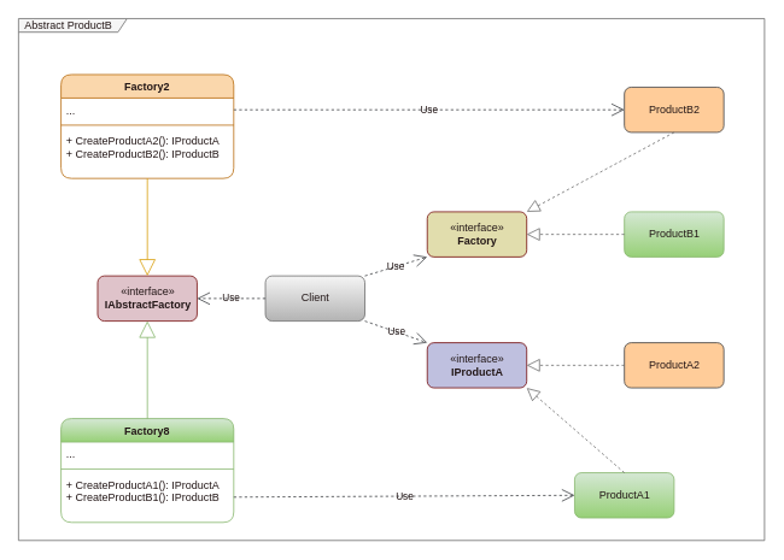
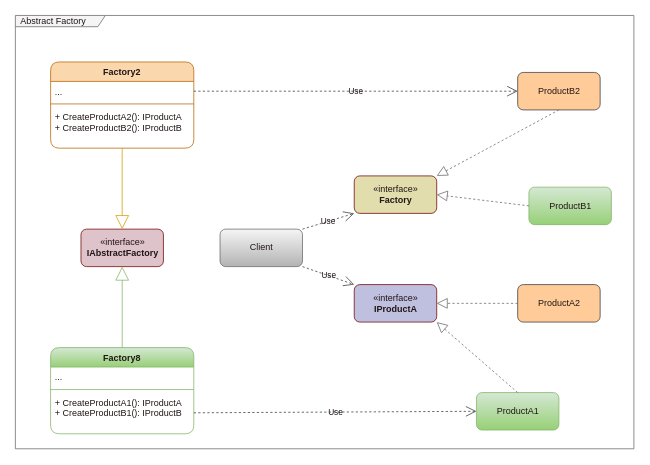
  <mxCell id="0" />
  <mxCell id="1" parent="0" />
  <mxCell id="2" value="" style="group;fontColor=#221616;labelBackgroundColor=none;strokeColor=none;fillColor=none;" parent="1" vertex="1" connectable="0"><mxGeometry x="20" y="20" width="825" height="578" as="geometry" /></mxCell>
- <mxCell id="3" value="&lt;span style=&quot;&quot;&gt;Abstract ProductB&lt;/span&gt;" style="shape=umlFrame;whiteSpace=wrap;html=1;width=120;height=15;boundedLbl=1;verticalAlign=middle;align=left;spacingLeft=5;swimlaneLine=0;fontColor=#221616;shadow=0;fillColor=#f5f5f5;strokeColor=#666666;rounded=1;labelBackgroundColor=none;" parent="2" vertex="1"><mxGeometry width="825.0" height="578" as="geometry" /></mxCell>
+ <mxCell id="3" value="&lt;span style=&quot;&quot;&gt;Abstract Factory&lt;/span&gt;" style="shape=umlFrame;whiteSpace=wrap;html=1;width=120;height=15;boundedLbl=1;verticalAlign=middle;align=left;spacingLeft=5;swimlaneLine=0;fontColor=#221616;shadow=0;fillColor=#f5f5f5;strokeColor=#666666;rounded=1;labelBackgroundColor=none;" parent="2" vertex="1"><mxGeometry width="825.0" height="578" as="geometry" /></mxCell>
  <mxCell id="4" value="«interface»&lt;br&gt;&lt;b&gt;IAbstractFactory&lt;/b&gt;" style="html=1;fillColor=#dfc3ca;fontColor=#221616;strokeColor=#6F0000;labelBackgroundColor=none;rounded=1;" parent="2" vertex="1"><mxGeometry x="87.5" y="285" width="110" height="50" as="geometry" /></mxCell>
  <mxCell id="5" value="«interface»&lt;br&gt;&lt;b&gt;IProductA&lt;/b&gt;" style="html=1;fillColor=#bfc0df;fontColor=#221616;strokeColor=#6F0000;labelBackgroundColor=none;rounded=1;" parent="2" vertex="1"><mxGeometry x="452" y="359" width="110" height="50" as="geometry" /></mxCell>
  <mxCell id="6" value="«interface»&lt;br&gt;&lt;b&gt;Factory&lt;/b&gt;" style="html=1;fillColor=#e1ddad;fontColor=#221616;strokeColor=#6F0000;labelBackgroundColor=none;rounded=1;" parent="2" vertex="1"><mxGeometry x="452" y="214" width="110" height="50" as="geometry" /></mxCell>
  <mxCell id="7" value="Client" style="html=1;labelBackgroundColor=none;fillColor=#f5f5f5;gradientColor=#b3b3b3;strokeColor=#666666;fontColor=#221616;rounded=1;" parent="2" vertex="1"><mxGeometry x="273" y="285" width="110" height="50" as="geometry" /></mxCell>
- <mxCell id="8" value="Use" style="endArrow=open;endSize=12;dashed=1;html=1;strokeColor=#36393d;exitX=0;exitY=0.5;exitDx=0;exitDy=0;fillColor=#eeeeee;fontColor=#221616;labelBackgroundColor=none;" parent="2" source="7" target="4" edge="1"><mxGeometry width="160" relative="1" as="geometry"><mxPoint x="362" y="260" as="sourcePoint" /><mxPoint x="522" y="260" as="targetPoint" /></mxGeometry></mxCell>
  <mxCell id="9" value="Use" style="endArrow=open;endSize=12;dashed=1;html=1;strokeColor=#36393d;fillColor=#eeeeee;entryX=0;entryY=1;entryDx=0;entryDy=0;exitX=1;exitY=0;exitDx=0;exitDy=0;fontColor=#221616;labelBackgroundColor=none;" parent="2" source="7" target="6" edge="1"><mxGeometry width="160" relative="1" as="geometry"><mxPoint x="642" y="185" as="sourcePoint" /><mxPoint x="221" y="258" as="targetPoint" /></mxGeometry></mxCell>
  <mxCell id="10" value="Factory8" style="swimlane;fontStyle=1;align=center;verticalAlign=top;childLayout=stackLayout;horizontal=1;startSize=26;horizontalStack=0;resizeParent=1;resizeParentMax=0;resizeLast=0;collapsible=1;marginBottom=0;labelBackgroundColor=none;labelBorderColor=none;fillColor=#d5e8d4;strokeColor=#82b366;gradientColor=#97d077;fontColor=#221616;rounded=1;" parent="2" vertex="1"><mxGeometry x="47" y="443" width="191" height="115" as="geometry" /></mxCell>
  <mxCell id="11" value="..." style="text;strokeColor=none;fillColor=none;align=left;verticalAlign=top;spacingLeft=4;spacingRight=4;overflow=hidden;rotatable=0;points=[[0,0.5],[1,0.5]];portConstraint=eastwest;labelBackgroundColor=none;labelBorderColor=none;fontColor=#221616;" parent="10" vertex="1"><mxGeometry y="26" width="191" height="26" as="geometry" /></mxCell>
  <mxCell id="12" value="" style="line;strokeWidth=1;fillColor=none;align=left;verticalAlign=middle;spacingTop=-1;spacingLeft=3;spacingRight=3;rotatable=0;labelPosition=right;points=[];portConstraint=eastwest;strokeColor=inherit;fontColor=#221616;labelBackgroundColor=none;" parent="10" vertex="1"><mxGeometry y="52" width="191" height="8" as="geometry" /></mxCell>
  <mxCell id="13" value="+ CreateProductA1(): IProductA&#10;+ CreateProductB1(): IProductB" style="text;strokeColor=none;fillColor=none;align=left;verticalAlign=top;spacingLeft=4;spacingRight=4;overflow=hidden;rotatable=0;points=[[0,0.5],[1,0.5]];portConstraint=eastwest;fontColor=#221616;labelBackgroundColor=none;" parent="10" vertex="1"><mxGeometry y="60" width="191" height="55" as="geometry" /></mxCell>
  <mxCell id="14" value="Use" style="endArrow=open;endSize=12;dashed=1;html=1;strokeColor=#36393d;fillColor=#eeeeee;entryX=0;entryY=0;entryDx=0;entryDy=0;exitX=1;exitY=1;exitDx=0;exitDy=0;fontColor=#221616;labelBackgroundColor=none;" parent="2" source="7" target="5" edge="1"><mxGeometry width="160" relative="1" as="geometry"><mxPoint x="667" y="239" as="sourcePoint" /><mxPoint x="211" y="248" as="targetPoint" /></mxGeometry></mxCell>
  <mxCell id="15" value="Factory2" style="swimlane;fontStyle=1;align=center;verticalAlign=top;childLayout=stackLayout;horizontal=1;startSize=26;horizontalStack=0;resizeParent=1;resizeParentMax=0;resizeLast=0;collapsible=1;marginBottom=0;labelBackgroundColor=none;labelBorderColor=none;fillColor=#fad7ac;strokeColor=#b46504;fontColor=#221616;rounded=1;" parent="2" vertex="1"><mxGeometry x="47" y="62" width="191" height="115" as="geometry" /></mxCell>
  <mxCell id="16" value="..." style="text;strokeColor=none;fillColor=none;align=left;verticalAlign=top;spacingLeft=4;spacingRight=4;overflow=hidden;rotatable=0;points=[[0,0.5],[1,0.5]];portConstraint=eastwest;labelBackgroundColor=none;labelBorderColor=none;fontColor=#221616;" parent="15" vertex="1"><mxGeometry y="26" width="191" height="26" as="geometry" /></mxCell>
  <mxCell id="17" value="" style="line;strokeWidth=1;fillColor=none;align=left;verticalAlign=middle;spacingTop=-1;spacingLeft=3;spacingRight=3;rotatable=0;labelPosition=right;points=[];portConstraint=eastwest;strokeColor=inherit;fontColor=#221616;labelBackgroundColor=none;" parent="15" vertex="1"><mxGeometry y="52" width="191" height="8" as="geometry" /></mxCell>
  <mxCell id="18" value="+ CreateProductA2(): IProductA&#10;+ CreateProductB2(): IProductB" style="text;strokeColor=none;fillColor=none;align=left;verticalAlign=top;spacingLeft=4;spacingRight=4;overflow=hidden;rotatable=0;points=[[0,0.5],[1,0.5]];portConstraint=eastwest;fontColor=#221616;labelBackgroundColor=none;" parent="15" vertex="1"><mxGeometry y="60" width="191" height="55" as="geometry" /></mxCell>
  <mxCell id="19" value="" style="endArrow=block;endSize=16;endFill=0;html=1;shadow=0;swimlaneLine=0;fontColor=#221616;labelBackgroundColor=none;fillColor=#ffe6cc;strokeColor=#d79b00;entryX=0.5;entryY=0;entryDx=0;entryDy=0;" parent="2" source="18" target="4" edge="1"><mxGeometry width="160" relative="1" as="geometry"><mxPoint x="223.858" y="197.57" as="sourcePoint" /><mxPoint x="266.592" y="259.97" as="targetPoint" /></mxGeometry></mxCell>
  <mxCell id="20" value="" style="endArrow=block;endSize=16;endFill=0;html=1;exitX=0.5;exitY=0;exitDx=0;exitDy=0;shadow=0;swimlaneLine=0;fontColor=#221616;labelBackgroundColor=none;fillColor=#d5e8d4;strokeColor=#82b366;entryX=0.5;entryY=1;entryDx=0;entryDy=0;gradientColor=#97d077;" parent="2" source="10" target="4" edge="1"><mxGeometry width="160" relative="1" as="geometry"><mxPoint x="107.806" y="186.12" as="sourcePoint" /><mxPoint x="136.529" y="223" as="targetPoint" /></mxGeometry></mxCell>
- <mxCell id="21" value="ProductB1" style="html=1;labelBackgroundColor=none;labelBorderColor=none;fillColor=#d5e8d4;gradientColor=#97d077;strokeColor=#82b366;fontColor=#221616;rounded=1;" parent="2" vertex="1"><mxGeometry x="670" y="214" width="110" height="50" as="geometry" /></mxCell>
+ <mxCell id="21" value="ProductB1" style="html=1;labelBackgroundColor=none;labelBorderColor=none;fillColor=#d5e8d4;gradientColor=#97d077;strokeColor=#82b366;fontColor=#221616;rounded=1;" parent="2" vertex="1"><mxGeometry x="685" y="229" width="110" height="50" as="geometry" /></mxCell>
  <mxCell id="22" value="ProductA1" style="html=1;labelBackgroundColor=none;labelBorderColor=none;fillColor=#d5e8d4;gradientColor=#97d077;strokeColor=#82b366;fontColor=#221616;rounded=1;" parent="2" vertex="1"><mxGeometry x="615" y="503" width="110" height="50" as="geometry" /></mxCell>
  <mxCell id="23" value="ProductB2" style="html=1;labelBackgroundColor=none;labelBorderColor=none;fillColor=#ffcc99;strokeColor=#36393d;fontColor=#221616;rounded=1;" parent="2" vertex="1"><mxGeometry x="670" y="76" width="110" height="50" as="geometry" /></mxCell>
  <mxCell id="24" value="ProductA2" style="html=1;labelBackgroundColor=none;labelBorderColor=none;fillColor=#ffcc99;strokeColor=#36393d;fontColor=#221616;rounded=1;" parent="2" vertex="1"><mxGeometry x="670" y="359" width="110" height="50" as="geometry" /></mxCell>
  <mxCell id="25" value="" style="endArrow=block;dashed=1;endFill=0;endSize=12;html=1;strokeColor=#666666;fontColor=#221616;fillColor=#f5f5f5;gradientColor=#b3b3b3;entryX=1;entryY=0.5;entryDx=0;entryDy=0;exitX=0;exitY=0.5;exitDx=0;exitDy=0;labelBackgroundColor=none;" parent="2" source="21" target="6" edge="1"><mxGeometry width="160" relative="1" as="geometry"><mxPoint x="358" y="143" as="sourcePoint" /><mxPoint x="518" y="143" as="targetPoint" /></mxGeometry></mxCell>
  <mxCell id="26" value="" style="endArrow=block;dashed=1;endFill=0;endSize=12;html=1;strokeColor=#666666;fontColor=#221616;fillColor=#f5f5f5;gradientColor=#b3b3b3;exitX=0;exitY=0.5;exitDx=0;exitDy=0;entryX=1;entryY=0.5;entryDx=0;entryDy=0;labelBackgroundColor=none;" parent="2" source="24" target="5" edge="1"><mxGeometry width="160" relative="1" as="geometry"><mxPoint x="368" y="153" as="sourcePoint" /><mxPoint x="528" y="153" as="targetPoint" /></mxGeometry></mxCell>
  <mxCell id="27" value="" style="endArrow=block;dashed=1;endFill=0;endSize=12;html=1;strokeColor=#666666;fontColor=#221616;fillColor=#f5f5f5;gradientColor=#b3b3b3;entryX=1;entryY=1;entryDx=0;entryDy=0;exitX=0.5;exitY=0;exitDx=0;exitDy=0;labelBackgroundColor=none;" parent="2" source="22" target="5" edge="1"><mxGeometry width="160" relative="1" as="geometry"><mxPoint x="368" y="153" as="sourcePoint" /><mxPoint x="528" y="153" as="targetPoint" /></mxGeometry></mxCell>
  <mxCell id="28" value="" style="endArrow=block;dashed=1;endFill=0;endSize=12;html=1;strokeColor=#666666;fontColor=#221616;fillColor=#f5f5f5;gradientColor=#b3b3b3;entryX=1;entryY=0;entryDx=0;entryDy=0;exitX=0.5;exitY=1;exitDx=0;exitDy=0;labelBackgroundColor=none;" parent="2" source="23" target="6" edge="1"><mxGeometry width="160" relative="1" as="geometry"><mxPoint x="680" y="451" as="sourcePoint" /><mxPoint x="559" y="283" as="targetPoint" /></mxGeometry></mxCell>
  <mxCell id="29" value="Use" style="endArrow=open;endSize=12;dashed=1;html=1;strokeColor=#36393d;fillColor=#ffcc99;entryX=0;entryY=0.5;entryDx=0;entryDy=0;exitX=1;exitY=0.5;exitDx=0;exitDy=0;fontColor=#221616;labelBackgroundColor=none;" parent="2" source="16" target="23" edge="1"><mxGeometry width="160" relative="1" as="geometry"><mxPoint x="393" y="295" as="sourcePoint" /><mxPoint x="462" y="278" as="targetPoint" /></mxGeometry></mxCell>
  <mxCell id="30" value="Use" style="endArrow=open;endSize=12;dashed=1;html=1;strokeColor=#36393d;fillColor=#cdeb8b;entryX=0;entryY=0.5;entryDx=0;entryDy=0;fontColor=#221616;labelBackgroundColor=none;" parent="2" source="13" target="22" edge="1"><mxGeometry width="160" relative="1" as="geometry"><mxPoint x="248" y="159.5" as="sourcePoint" /><mxPoint x="680" y="97" as="targetPoint" /></mxGeometry></mxCell>
